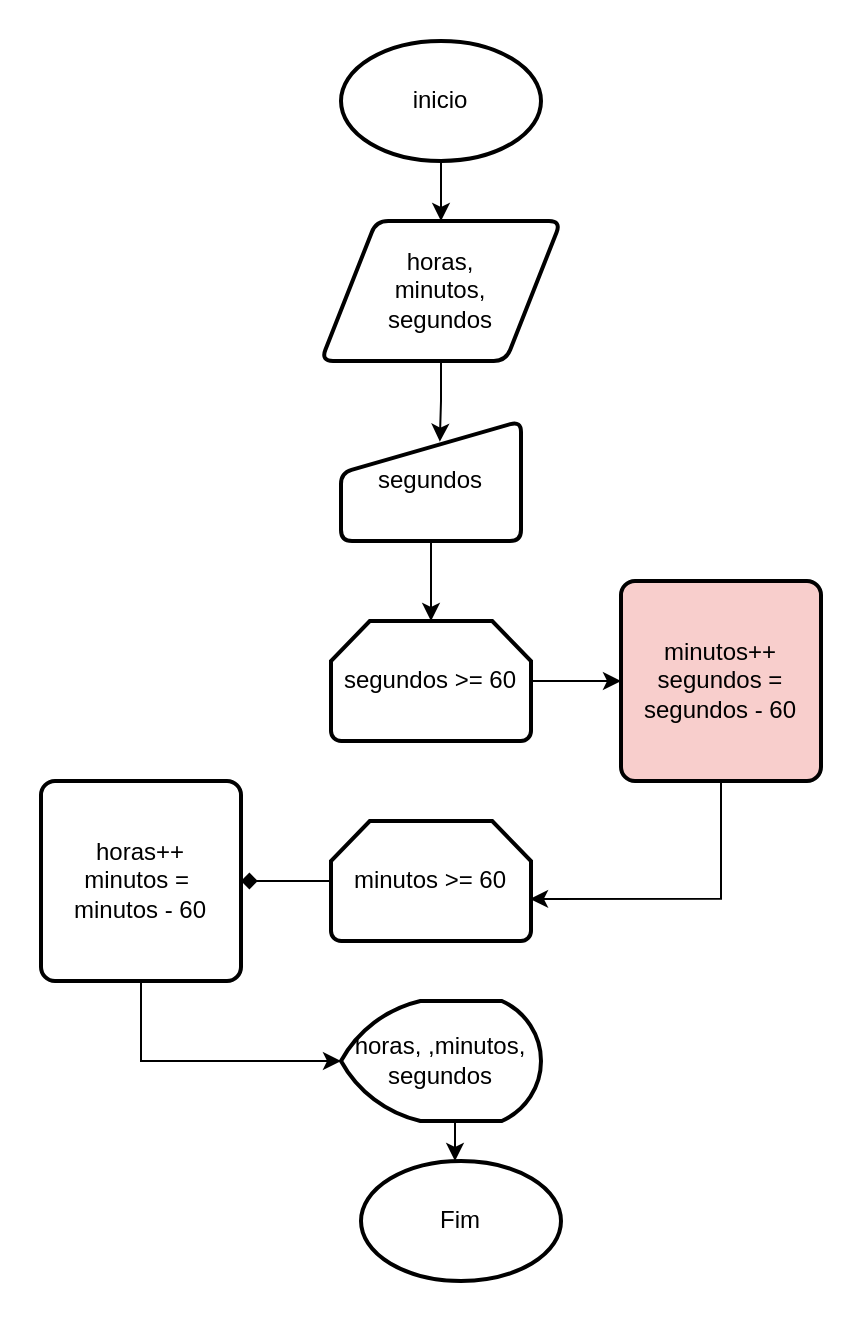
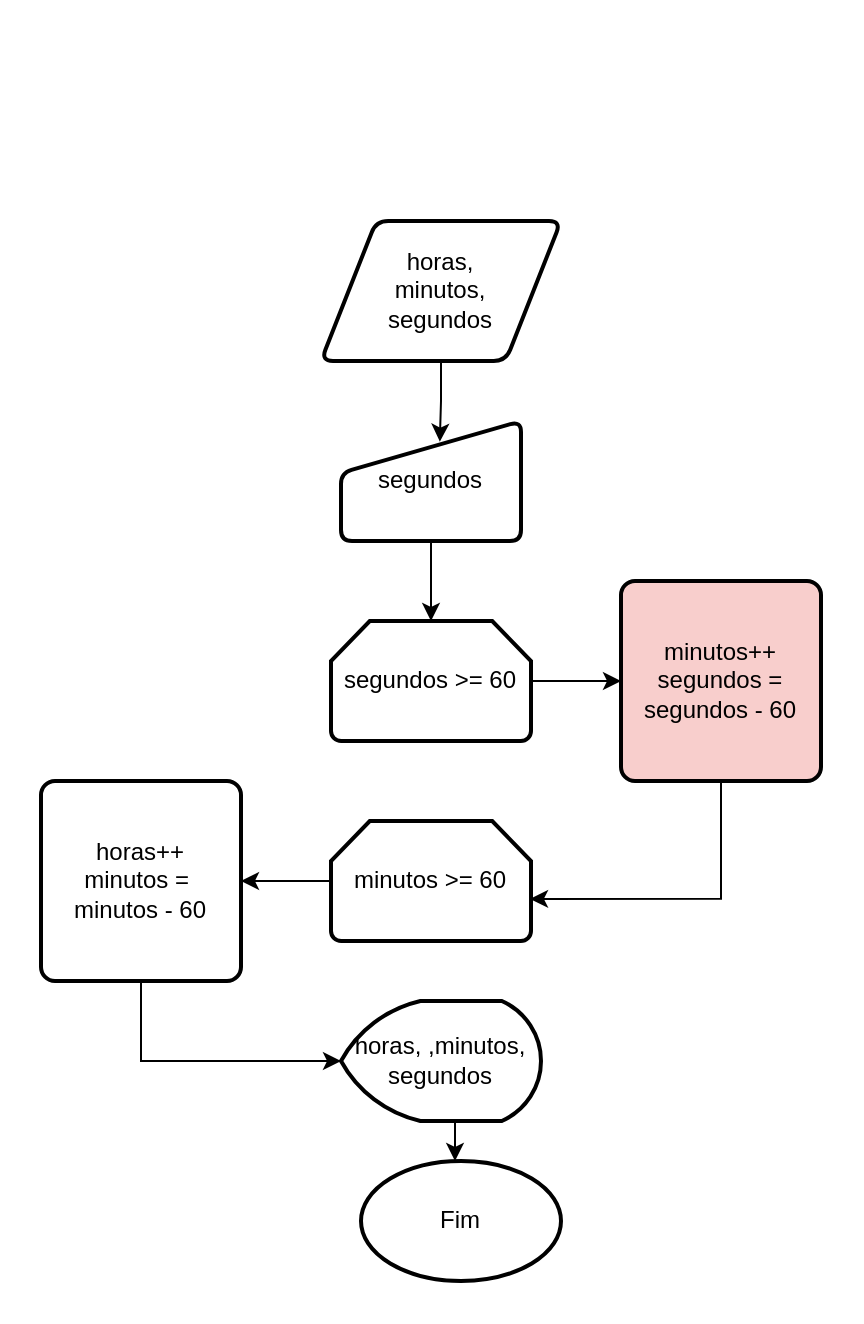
  <mxCell id="0" />
  <mxCell id="1" parent="0" />
- <mxCell id="2" style="edgeStyle=orthogonalEdgeStyle;rounded=0;orthogonalLoop=1;jettySize=auto;html=1;exitX=0.5;exitY=1;exitDx=0;exitDy=0;exitPerimeter=0;entryX=0.5;entryY=0;entryDx=0;entryDy=0;" edge="1" parent="1" source="3" target="4"><mxGeometry relative="1" as="geometry" /></mxCell>
- <mxCell id="3" value="inicio" style="strokeWidth=2;html=1;shape=mxgraph.flowchart.start_1;whiteSpace=wrap;" parent="1" vertex="1"><mxGeometry x="170" y="20" width="100" height="60" as="geometry" /></mxCell>
  <mxCell id="4" value="horas,&lt;div&gt;minutos,&lt;/div&gt;&lt;div&gt;segundos&lt;/div&gt;" style="shape=parallelogram;html=1;strokeWidth=2;perimeter=parallelogramPerimeter;whiteSpace=wrap;rounded=1;arcSize=12;size=0.23;" parent="1" vertex="1"><mxGeometry x="160" y="110" width="120" height="70" as="geometry" /></mxCell>
  <mxCell id="5" value="segundos" style="html=1;strokeWidth=2;shape=manualInput;whiteSpace=wrap;rounded=1;size=26;arcSize=11;" parent="1" vertex="1"><mxGeometry x="170" y="210" width="90" height="60" as="geometry" /></mxCell>
  <mxCell id="6" value="horas, ,minutos, segundos" style="strokeWidth=2;html=1;shape=mxgraph.flowchart.display;whiteSpace=wrap;" parent="1" vertex="1"><mxGeometry x="170" y="500" width="100" height="60" as="geometry" /></mxCell>
  <mxCell id="7" value="Fim" style="strokeWidth=2;html=1;shape=mxgraph.flowchart.start_1;whiteSpace=wrap;" parent="1" vertex="1"><mxGeometry x="180" y="580" width="100" height="60" as="geometry" /></mxCell>
  <mxCell id="8" style="edgeStyle=orthogonalEdgeStyle;rounded=0;orthogonalLoop=1;jettySize=auto;html=1;exitX=0.5;exitY=1;exitDx=0;exitDy=0;entryX=0.549;entryY=0.172;entryDx=0;entryDy=0;entryPerimeter=0;" edge="1" parent="1" source="4" target="5"><mxGeometry relative="1" as="geometry" /></mxCell>
  <mxCell id="9" style="edgeStyle=orthogonalEdgeStyle;rounded=0;orthogonalLoop=1;jettySize=auto;html=1;exitX=1;exitY=0.5;exitDx=0;exitDy=0;exitPerimeter=0;entryX=0;entryY=0.5;entryDx=0;entryDy=0;" edge="1" parent="1" source="10" target="12"><mxGeometry relative="1" as="geometry" /></mxCell>
  <mxCell id="10" value="segundos &amp;gt;= 60" style="strokeWidth=2;html=1;shape=mxgraph.flowchart.loop_limit;whiteSpace=wrap;" vertex="1" parent="1"><mxGeometry x="165" y="310" width="100" height="60" as="geometry" /></mxCell>
  <mxCell id="11" style="edgeStyle=orthogonalEdgeStyle;rounded=0;orthogonalLoop=1;jettySize=auto;html=1;exitX=0.5;exitY=1;exitDx=0;exitDy=0;entryX=0.5;entryY=0;entryDx=0;entryDy=0;entryPerimeter=0;" edge="1" parent="1" source="5" target="10"><mxGeometry relative="1" as="geometry" /></mxCell>
  <mxCell id="12" value="minutos++&lt;div&gt;segundos = segundos - 60&lt;/div&gt;" style="rounded=1;whiteSpace=wrap;html=1;absoluteArcSize=1;arcSize=14;strokeWidth=2;fillColor=#f8cecc;" vertex="1" parent="1"><mxGeometry x="310" y="290" width="100" height="100" as="geometry" /></mxCell>
- <mxCell id="13" style="edgeStyle=orthogonalEdgeStyle;rounded=0;orthogonalLoop=1;jettySize=auto;html=1;exitX=0;exitY=0.5;exitDx=0;exitDy=0;exitPerimeter=0;entryX=1;entryY=0.5;entryDx=0;entryDy=0;endArrow=diamond;" edge="1" parent="1" source="14" target="16"><mxGeometry relative="1" as="geometry" /></mxCell>
+ <mxCell id="13" style="edgeStyle=orthogonalEdgeStyle;rounded=0;orthogonalLoop=1;jettySize=auto;html=1;exitX=0;exitY=0.5;exitDx=0;exitDy=0;exitPerimeter=0;entryX=1;entryY=0.5;entryDx=0;entryDy=0;" edge="1" parent="1" source="14" target="16"><mxGeometry relative="1" as="geometry" /></mxCell>
  <mxCell id="14" value="minutos &amp;gt;= 60" style="strokeWidth=2;html=1;shape=mxgraph.flowchart.loop_limit;whiteSpace=wrap;" vertex="1" parent="1"><mxGeometry x="165" y="410" width="100" height="60" as="geometry" /></mxCell>
  <mxCell id="15" style="edgeStyle=orthogonalEdgeStyle;rounded=0;orthogonalLoop=1;jettySize=auto;html=1;exitX=0.5;exitY=1;exitDx=0;exitDy=0;entryX=0.995;entryY=0.649;entryDx=0;entryDy=0;entryPerimeter=0;" edge="1" parent="1" source="12" target="14"><mxGeometry relative="1" as="geometry" /></mxCell>
  <mxCell id="16" value="horas++&lt;div&gt;minutos =&amp;nbsp; minutos - 60&lt;/div&gt;" style="rounded=1;whiteSpace=wrap;html=1;absoluteArcSize=1;arcSize=14;strokeWidth=2;" vertex="1" parent="1"><mxGeometry x="20" y="390" width="100" height="100" as="geometry" /></mxCell>
  <mxCell id="17" style="edgeStyle=orthogonalEdgeStyle;rounded=0;orthogonalLoop=1;jettySize=auto;html=1;exitX=0.5;exitY=1;exitDx=0;exitDy=0;entryX=0;entryY=0.5;entryDx=0;entryDy=0;entryPerimeter=0;" edge="1" parent="1" source="16" target="6"><mxGeometry relative="1" as="geometry" /></mxCell>
  <mxCell id="18" style="edgeStyle=orthogonalEdgeStyle;rounded=0;orthogonalLoop=1;jettySize=auto;html=1;exitX=0.5;exitY=1;exitDx=0;exitDy=0;exitPerimeter=0;entryX=0.5;entryY=0;entryDx=0;entryDy=0;entryPerimeter=0;" edge="1" parent="1" source="6"><mxGeometry relative="1" as="geometry"><mxPoint x="227" y="580" as="targetPoint" /></mxGeometry></mxCell>
